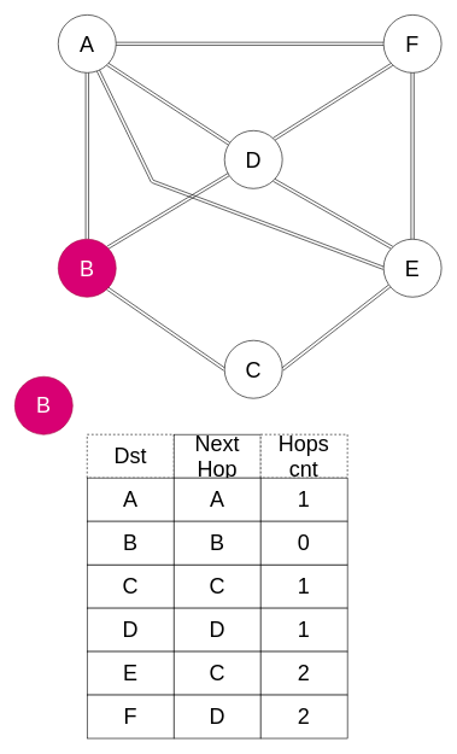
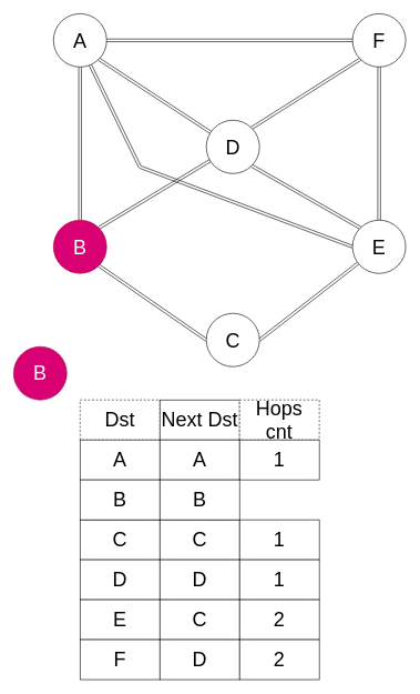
  <mxCell id="0" />
  <mxCell id="1" parent="0" />
  <mxCell id="2" style="edgeStyle=none;html=1;exitX=1;exitY=1;exitDx=0;exitDy=0;shape=link;" edge="1" parent="1" source="5" target="11"><mxGeometry relative="1" as="geometry" /></mxCell>
  <mxCell id="3" style="edgeStyle=none;html=1;exitX=0.5;exitY=1;exitDx=0;exitDy=0;entryX=0.5;entryY=0;entryDx=0;entryDy=0;shape=link;" edge="1" parent="1" source="5" target="8"><mxGeometry relative="1" as="geometry" /></mxCell>
  <mxCell id="4" style="edgeStyle=none;shape=link;html=1;exitX=0.692;exitY=0.963;exitDx=0;exitDy=0;entryX=0;entryY=0.5;entryDx=0;entryDy=0;exitPerimeter=0;" edge="1" parent="1" source="5" target="15"><mxGeometry relative="1" as="geometry"><Array as="points"><mxPoint x="210" y="250" /></Array></mxGeometry></mxCell>
  <mxCell id="5" value="&lt;font style=&quot;font-size: 30px;&quot;&gt;A&lt;/font&gt;" style="ellipse;whiteSpace=wrap;html=1;aspect=fixed;" vertex="1" parent="1"><mxGeometry x="80" y="20" width="80" height="80" as="geometry" /></mxCell>
  <mxCell id="6" style="edgeStyle=none;html=1;exitX=1;exitY=0.5;exitDx=0;exitDy=0;shape=link;startArrow=none;" edge="1" parent="1" source="17" target="15"><mxGeometry relative="1" as="geometry" /></mxCell>
  <mxCell id="7" style="edgeStyle=none;shape=link;html=1;exitX=1;exitY=0;exitDx=0;exitDy=0;" edge="1" parent="1" source="8" target="11"><mxGeometry relative="1" as="geometry" /></mxCell>
  <mxCell id="8" value="&lt;font style=&quot;font-size: 30px;&quot;&gt;B&lt;/font&gt;" style="ellipse;whiteSpace=wrap;html=1;aspect=fixed;fillColor=#d80073;fontColor=#ffffff;strokeColor=#A50040;" vertex="1" parent="1"><mxGeometry x="80" y="330" width="80" height="80" as="geometry" /></mxCell>
  <mxCell id="9" style="edgeStyle=none;html=1;exitX=1;exitY=1;exitDx=0;exitDy=0;entryX=0;entryY=0;entryDx=0;entryDy=0;shape=link;" edge="1" parent="1" source="11" target="15"><mxGeometry relative="1" as="geometry" /></mxCell>
  <mxCell id="10" style="edgeStyle=none;shape=link;html=1;exitX=1;exitY=0;exitDx=0;exitDy=0;entryX=0;entryY=1;entryDx=0;entryDy=0;" edge="1" parent="1" source="11" target="13"><mxGeometry relative="1" as="geometry" /></mxCell>
  <mxCell id="11" value="&lt;span style=&quot;font-size: 30px;&quot;&gt;D&lt;/span&gt;" style="ellipse;whiteSpace=wrap;html=1;aspect=fixed;" vertex="1" parent="1"><mxGeometry x="310" y="180" width="80" height="80" as="geometry" /></mxCell>
  <mxCell id="12" style="edgeStyle=none;html=1;exitX=0;exitY=0.5;exitDx=0;exitDy=0;shape=link;" edge="1" parent="1" source="13" target="5"><mxGeometry relative="1" as="geometry" /></mxCell>
  <mxCell id="13" value="&lt;span style=&quot;font-size: 30px;&quot;&gt;F&lt;/span&gt;" style="ellipse;whiteSpace=wrap;html=1;aspect=fixed;" vertex="1" parent="1"><mxGeometry x="530" y="20" width="80" height="80" as="geometry" /></mxCell>
  <mxCell id="14" style="edgeStyle=none;html=1;exitX=0.5;exitY=0;exitDx=0;exitDy=0;entryX=0.5;entryY=1;entryDx=0;entryDy=0;shape=link;" edge="1" parent="1" source="15" target="13"><mxGeometry relative="1" as="geometry" /></mxCell>
  <mxCell id="15" value="&lt;span style=&quot;font-size: 30px;&quot;&gt;E&lt;/span&gt;" style="ellipse;whiteSpace=wrap;html=1;aspect=fixed;" vertex="1" parent="1"><mxGeometry x="530" y="330" width="80" height="80" as="geometry" /></mxCell>
  <mxCell id="16" value="" style="edgeStyle=none;html=1;exitX=1;exitY=1;exitDx=0;exitDy=0;shape=link;endArrow=none;entryX=0;entryY=0.5;entryDx=0;entryDy=0;" edge="1" parent="1" source="8" target="17"><mxGeometry relative="1" as="geometry"><mxPoint x="160" y="370" as="sourcePoint" /><mxPoint x="530" y="370" as="targetPoint" /></mxGeometry></mxCell>
  <mxCell id="17" value="&lt;span style=&quot;font-size: 30px;&quot;&gt;C&lt;/span&gt;" style="ellipse;whiteSpace=wrap;html=1;aspect=fixed;" vertex="1" parent="1"><mxGeometry x="310" y="470" width="80" height="80" as="geometry" /></mxCell>
  <mxCell id="18" value="Dst" style="rounded=0;whiteSpace=wrap;html=1;fontSize=30;dashed=1;" vertex="1" parent="1"><mxGeometry x="120" y="600" width="120" height="60" as="geometry" /></mxCell>
- <mxCell id="19" value="Next Hop" style="rounded=0;whiteSpace=wrap;html=1;fontSize=30;" vertex="1" parent="1"><mxGeometry x="240" y="600" width="120" height="60" as="geometry" /></mxCell>
+ <mxCell id="19" value="Next Dst" style="rounded=0;whiteSpace=wrap;html=1;fontSize=30;" vertex="1" parent="1"><mxGeometry x="240" y="600" width="120" height="60" as="geometry" /></mxCell>
  <mxCell id="20" value="Hops&lt;br&gt;cnt" style="rounded=0;whiteSpace=wrap;html=1;fontSize=30;dashed=1;" vertex="1" parent="1"><mxGeometry x="360" y="600" width="120" height="60" as="geometry" /></mxCell>
  <mxCell id="21" value="A" style="rounded=0;whiteSpace=wrap;html=1;fontSize=30;" vertex="1" parent="1"><mxGeometry x="120" y="660" width="120" height="60" as="geometry" /></mxCell>
  <mxCell id="22" value="A" style="rounded=0;whiteSpace=wrap;html=1;fontSize=30;" vertex="1" parent="1"><mxGeometry x="240" y="660" width="120" height="60" as="geometry" /></mxCell>
  <mxCell id="23" value="1" style="rounded=0;whiteSpace=wrap;html=1;fontSize=30;" vertex="1" parent="1"><mxGeometry x="360" y="660" width="120" height="60" as="geometry" /></mxCell>
  <mxCell id="24" value="C" style="rounded=0;whiteSpace=wrap;html=1;fontSize=30;" vertex="1" parent="1"><mxGeometry x="120" y="780" width="120" height="60" as="geometry" /></mxCell>
  <mxCell id="25" value="C" style="rounded=0;whiteSpace=wrap;html=1;fontSize=30;" vertex="1" parent="1"><mxGeometry x="240" y="780" width="120" height="60" as="geometry" /></mxCell>
  <mxCell id="26" value="1" style="rounded=0;whiteSpace=wrap;html=1;fontSize=30;" vertex="1" parent="1"><mxGeometry x="360" y="780" width="120" height="60" as="geometry" /></mxCell>
  <mxCell id="27" value="&lt;font style=&quot;font-size: 30px;&quot;&gt;B&lt;/font&gt;" style="ellipse;whiteSpace=wrap;html=1;aspect=fixed;fillColor=#d80073;fontColor=#ffffff;strokeColor=#A50040;" vertex="1" parent="1"><mxGeometry x="20" y="520" width="80" height="80" as="geometry" /></mxCell>
  <mxCell id="28" value="D" style="rounded=0;whiteSpace=wrap;html=1;fontSize=30;" vertex="1" parent="1"><mxGeometry x="120" y="840" width="120" height="60" as="geometry" /></mxCell>
  <mxCell id="29" value="D" style="rounded=0;whiteSpace=wrap;html=1;fontSize=30;" vertex="1" parent="1"><mxGeometry x="240" y="840" width="120" height="60" as="geometry" /></mxCell>
  <mxCell id="30" value="1" style="rounded=0;whiteSpace=wrap;html=1;fontSize=30;" vertex="1" parent="1"><mxGeometry x="360" y="840" width="120" height="60" as="geometry" /></mxCell>
  <mxCell id="31" value="E" style="rounded=0;whiteSpace=wrap;html=1;fontSize=30;" vertex="1" parent="1"><mxGeometry x="120" y="900" width="120" height="60" as="geometry" /></mxCell>
  <mxCell id="32" value="C" style="rounded=0;whiteSpace=wrap;html=1;fontSize=30;" vertex="1" parent="1"><mxGeometry x="240" y="900" width="120" height="60" as="geometry" /></mxCell>
  <mxCell id="33" value="2" style="rounded=0;whiteSpace=wrap;html=1;fontSize=30;" vertex="1" parent="1"><mxGeometry x="360" y="900" width="120" height="60" as="geometry" /></mxCell>
  <mxCell id="34" value="F" style="rounded=0;whiteSpace=wrap;html=1;fontSize=30;" vertex="1" parent="1"><mxGeometry x="120" y="960" width="120" height="60" as="geometry" /></mxCell>
  <mxCell id="35" value="D" style="rounded=0;whiteSpace=wrap;html=1;fontSize=30;" vertex="1" parent="1"><mxGeometry x="240" y="960" width="120" height="60" as="geometry" /></mxCell>
  <mxCell id="36" value="2" style="rounded=0;whiteSpace=wrap;html=1;fontSize=30;" vertex="1" parent="1"><mxGeometry x="360" y="960" width="120" height="60" as="geometry" /></mxCell>
  <mxCell id="37" value="B" style="rounded=0;whiteSpace=wrap;html=1;fontSize=30;" vertex="1" parent="1"><mxGeometry x="120" y="720" width="120" height="60" as="geometry" /></mxCell>
  <mxCell id="38" value="B" style="rounded=0;whiteSpace=wrap;html=1;fontSize=30;" vertex="1" parent="1"><mxGeometry x="240" y="720" width="120" height="60" as="geometry" /></mxCell>
- <mxCell id="39" value="0" style="rounded=0;whiteSpace=wrap;html=1;fontSize=30;" vertex="1" parent="1"><mxGeometry x="360" y="720" width="120" height="60" as="geometry" /></mxCell>
